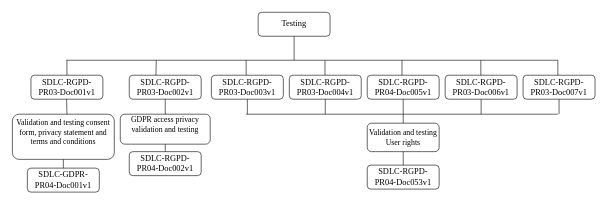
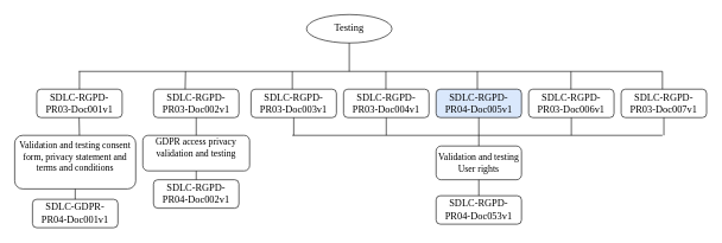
  <mxCell id="0" />
  <mxCell id="1" parent="0" />
- <mxCell id="2" value="Testing" style="rounded=1;whiteSpace=wrap;html=1;fontSize=14;glass=0;strokeWidth=1;shadow=0;fontFamily=Verdana;" parent="1" vertex="1"><mxGeometry x="430" y="20" width="120" height="40" as="geometry" /></mxCell>
+ <mxCell id="2" value="Testing" style="ellipse;whiteSpace=wrap;html=1;fontSize=14;glass=0;strokeWidth=1;shadow=0;fontFamily=Verdana;" parent="1" vertex="1"><mxGeometry x="430" y="20" width="120" height="40" as="geometry" /></mxCell>
  <mxCell id="3" value="&lt;p class=&quot;MsoNormal&quot; align=&quot;center&quot; style=&quot;font-size: 13px;&quot;&gt;Validation and testing consent form, privacy statement and terms and conditions&lt;/p&gt;&lt;div style=&quot;font-size: 13px;&quot;&gt;&lt;br style=&quot;font-size: 13px;&quot;&gt;&lt;/div&gt;" style="rounded=1;whiteSpace=wrap;html=1;fontSize=13;glass=0;strokeWidth=1;shadow=0;fontFamily=Verdana;" parent="1" vertex="1"><mxGeometry x="20" y="190" width="170" height="75.38" as="geometry" /></mxCell>
  <mxCell id="4" value="" style="endArrow=none;html=1;fontFamily=Verdana;fontSize=14;" parent="1" edge="1"><mxGeometry width="50" height="50" relative="1" as="geometry"><mxPoint x="110" y="100" as="sourcePoint" /><mxPoint x="930" y="100" as="targetPoint" /></mxGeometry></mxCell>
  <mxCell id="5" value="SDLC-RGPD-PR03-Doc002v1" style="rounded=1;whiteSpace=wrap;html=1;fontSize=14;glass=0;strokeWidth=1;shadow=0;fontFamily=Verdana;" parent="1" vertex="1"><mxGeometry x="215" y="125" width="120" height="40" as="geometry" /></mxCell>
  <mxCell id="6" value="SDLC-RGPD-PR03-Doc001v1" style="rounded=1;whiteSpace=wrap;html=1;fontSize=14;glass=0;strokeWidth=1;shadow=0;fontFamily=Verdana;" parent="1" vertex="1"><mxGeometry x="51" y="125" width="120" height="40" as="geometry" /></mxCell>
  <mxCell id="7" value="" style="endArrow=none;html=1;entryX=0.5;entryY=0;entryDx=0;entryDy=0;fontFamily=Verdana;fontSize=14;" parent="1" target="6" edge="1"><mxGeometry width="50" height="50" relative="1" as="geometry"><mxPoint x="111" y="100" as="sourcePoint" /><mxPoint x="-209" y="130" as="targetPoint" /></mxGeometry></mxCell>
  <mxCell id="8" value="" style="endArrow=none;html=1;entryX=0.5;entryY=0;entryDx=0;entryDy=0;fontFamily=Verdana;fontSize=14;" parent="1" edge="1"><mxGeometry width="50" height="50" relative="1" as="geometry"><mxPoint x="260" y="100" as="sourcePoint" /><mxPoint x="259.5" y="125" as="targetPoint" /></mxGeometry></mxCell>
  <mxCell id="9" value="" style="endArrow=none;html=1;fontFamily=Verdana;fontSize=14;" parent="1" edge="1"><mxGeometry width="50" height="50" relative="1" as="geometry"><mxPoint x="410" y="130" as="sourcePoint" /><mxPoint x="410" y="100" as="targetPoint" /></mxGeometry></mxCell>
  <mxCell id="10" value="SDLC-RGPD-PR03-Doc003v1" style="rounded=1;whiteSpace=wrap;html=1;fontSize=14;glass=0;strokeWidth=1;shadow=0;fontFamily=Verdana;" parent="1" vertex="1"><mxGeometry x="352" y="125" width="120" height="40" as="geometry" /></mxCell>
  <mxCell id="11" value="" style="endArrow=none;html=1;entryX=0.5;entryY=1;entryDx=0;entryDy=0;fontFamily=Verdana;fontSize=14;" parent="1" edge="1"><mxGeometry width="50" height="50" relative="1" as="geometry"><mxPoint x="541.5" y="140" as="sourcePoint" /><mxPoint x="541.5" y="100" as="targetPoint" /></mxGeometry></mxCell>
  <mxCell id="12" value="SDLC-RGPD-PR03-Doc004v1" style="rounded=1;whiteSpace=wrap;html=1;fontSize=14;glass=0;strokeWidth=1;shadow=0;fontFamily=Verdana;" parent="1" vertex="1"><mxGeometry x="482" y="125" width="120" height="40" as="geometry" /></mxCell>
  <mxCell id="13" value="" style="endArrow=none;html=1;entryX=0.5;entryY=1;entryDx=0;entryDy=0;fontFamily=Verdana;fontSize=14;" parent="1" edge="1"><mxGeometry width="50" height="50" relative="1" as="geometry"><mxPoint x="670" y="140" as="sourcePoint" /><mxPoint x="670" y="100" as="targetPoint" /></mxGeometry></mxCell>
- <mxCell id="14" value="SDLC-RGPD-PR04-Doc005v1" style="rounded=1;whiteSpace=wrap;html=1;fontSize=14;glass=0;strokeWidth=1;shadow=0;fontFamily=Verdana;" parent="1" vertex="1"><mxGeometry x="612" y="125" width="120" height="40" as="geometry" /></mxCell>
+ <mxCell id="14" value="SDLC-RGPD-PR04-Doc005v1" style="rounded=1;whiteSpace=wrap;html=1;fontSize=14;glass=0;strokeWidth=1;shadow=0;fontFamily=Verdana;fillColor=#dae8fc;" parent="1" vertex="1"><mxGeometry x="612" y="125" width="120" height="40" as="geometry" /></mxCell>
  <mxCell id="15" value="" style="endArrow=none;html=1;entryX=0.5;entryY=1;entryDx=0;entryDy=0;fontFamily=Verdana;fontSize=14;" parent="1" edge="1"><mxGeometry width="50" height="50" relative="1" as="geometry"><mxPoint x="801.5" y="140" as="sourcePoint" /><mxPoint x="801.5" y="100" as="targetPoint" /></mxGeometry></mxCell>
  <mxCell id="16" value="SDLC-RGPD-PR03-Doc006v1" style="rounded=1;whiteSpace=wrap;html=1;fontSize=14;glass=0;strokeWidth=1;shadow=0;fontFamily=Verdana;" parent="1" vertex="1"><mxGeometry x="742" y="125" width="120" height="40" as="geometry" /></mxCell>
  <mxCell id="17" value="" style="endArrow=none;html=1;entryX=0.5;entryY=1;entryDx=0;entryDy=0;fontFamily=Verdana;fontSize=14;" parent="1" edge="1"><mxGeometry width="50" height="50" relative="1" as="geometry"><mxPoint x="930" y="140" as="sourcePoint" /><mxPoint x="930" y="100" as="targetPoint" /></mxGeometry></mxCell>
  <mxCell id="18" value="SDLC-RGPD-PR03-Doc007v1" style="rounded=1;whiteSpace=wrap;html=1;fontSize=14;glass=0;strokeWidth=1;shadow=0;fontFamily=Verdana;" parent="1" vertex="1"><mxGeometry x="872" y="125" width="120" height="40" as="geometry" /></mxCell>
  <mxCell id="19" value="" style="endArrow=none;html=1;exitX=0.5;exitY=1;exitDx=0;exitDy=0;fontFamily=Verdana;fontSize=14;" parent="1" source="2" edge="1"><mxGeometry width="50" height="50" relative="1" as="geometry"><mxPoint x="410" y="110" as="sourcePoint" /><mxPoint x="490" y="100" as="targetPoint" /></mxGeometry></mxCell>
  <mxCell id="20" value="&lt;p class=&quot;MsoNormal&quot; align=&quot;center&quot; style=&quot;font-size: 13px;&quot;&gt;&lt;span style=&quot;font-size: 13px;&quot;&gt;GDPR access privacy validation and&amp;nbsp;&lt;/span&gt;&lt;span style=&quot;font-size: 13px;&quot;&gt;testing&lt;/span&gt;&lt;/p&gt;&lt;div style=&quot;font-size: 13px;&quot;&gt;&lt;br style=&quot;font-size: 13px;&quot;&gt;&lt;/div&gt;" style="rounded=1;whiteSpace=wrap;html=1;fontSize=13;glass=0;strokeWidth=1;shadow=0;fontFamily=Verdana;" parent="1" vertex="1"><mxGeometry x="200" y="190" width="150" height="50" as="geometry" /></mxCell>
  <mxCell id="21" value="" style="endArrow=none;html=1;exitX=0.5;exitY=0;exitDx=0;exitDy=0;fontFamily=Verdana;fontSize=14;entryX=0.5;entryY=1;entryDx=0;entryDy=0;" parent="1" source="20" edge="1" target="5"><mxGeometry width="50" height="50" relative="1" as="geometry"><mxPoint x="260" y="180" as="sourcePoint" /><mxPoint x="259.5" y="165" as="targetPoint" /></mxGeometry></mxCell>
  <mxCell id="22" value="&lt;p class=&quot;MsoNormal&quot; align=&quot;center&quot; style=&quot;font-size: 13px;&quot;&gt;Validation and testing User rights&lt;br style=&quot;font-size: 13px;&quot;&gt;&lt;/p&gt;" style="rounded=1;whiteSpace=wrap;html=1;fontSize=13;glass=0;strokeWidth=1;shadow=0;fontFamily=Verdana;" parent="1" vertex="1"><mxGeometry x="612" y="205" width="120" height="47.5" as="geometry" /></mxCell>
  <mxCell id="23" value="SDLC-RGPD-PR04-Doc002v1" style="rounded=1;whiteSpace=wrap;html=1;fontSize=14;glass=0;strokeWidth=1;shadow=0;fontFamily=Verdana;" parent="1" vertex="1"><mxGeometry x="215" y="252.5" width="120" height="40" as="geometry" /></mxCell>
  <mxCell id="24" value="" style="endArrow=none;html=1;entryX=0.5;entryY=0;entryDx=0;entryDy=0;fontFamily=Verdana;fontSize=14;exitX=0.5;exitY=1;exitDx=0;exitDy=0;" parent="1" target="23" edge="1" source="20"><mxGeometry width="50" height="50" relative="1" as="geometry"><mxPoint x="260" y="230" as="sourcePoint" /><mxPoint x="460" y="240" as="targetPoint" /></mxGeometry></mxCell>
  <mxCell id="25" value="SDLC-RGPD-PR04-Doc053v1" style="rounded=1;whiteSpace=wrap;html=1;fontSize=14;glass=0;strokeWidth=1;shadow=0;fontFamily=Verdana;" parent="1" vertex="1"><mxGeometry x="612" y="275" width="120" height="40" as="geometry" /></mxCell>
  <mxCell id="26" value="SDLC-GDPR-PR04-Doc001v1" style="rounded=1;whiteSpace=wrap;html=1;fontSize=14;glass=0;strokeWidth=1;shadow=0;fontFamily=Verdana;" parent="1" vertex="1"><mxGeometry x="45" y="280" width="120" height="40" as="geometry" /></mxCell>
  <mxCell id="27" value="" style="endArrow=none;html=1;entryX=0.5;entryY=0;entryDx=0;entryDy=0;exitX=0.5;exitY=1;exitDx=0;exitDy=0;fontFamily=Verdana;fontSize=14;" parent="1" source="3" target="26" edge="1"><mxGeometry width="50" height="50" relative="1" as="geometry"><mxPoint x="110" y="270" as="sourcePoint" /><mxPoint x="310" y="270" as="targetPoint" /></mxGeometry></mxCell>
  <mxCell id="28" value="" style="endArrow=none;html=1;entryX=0.5;entryY=1;entryDx=0;entryDy=0;fontFamily=Verdana;fontSize=14;" parent="1" source="25" target="22" edge="1"><mxGeometry width="50" height="50" relative="1" as="geometry"><mxPoint x="682" y="215" as="sourcePoint" /><mxPoint x="672" y="265" as="targetPoint" /><Array as="points" /></mxGeometry></mxCell>
  <mxCell id="29" value="" style="endArrow=none;html=1;exitX=0.5;exitY=0;exitDx=0;exitDy=0;fontFamily=Verdana;fontSize=14;" parent="1" source="22" edge="1"><mxGeometry width="50" height="50" relative="1" as="geometry"><mxPoint x="503" y="105" as="sourcePoint" /><mxPoint x="672" y="190" as="targetPoint" /></mxGeometry></mxCell>
  <mxCell id="30" value="" style="endArrow=none;html=1;entryX=0.5;entryY=1;entryDx=0;entryDy=0;exitX=0.5;exitY=0;exitDx=0;exitDy=0;fontFamily=Verdana;fontSize=14;" parent="1" edge="1"><mxGeometry width="50" height="50" relative="1" as="geometry"><mxPoint x="542" y="190" as="sourcePoint" /><mxPoint x="542" y="165" as="targetPoint" /></mxGeometry></mxCell>
  <mxCell id="31" value="" style="endArrow=none;html=1;entryX=0.5;entryY=1;entryDx=0;entryDy=0;exitX=0.5;exitY=0;exitDx=0;exitDy=0;fontFamily=Verdana;fontSize=14;" parent="1" edge="1"><mxGeometry width="50" height="50" relative="1" as="geometry"><mxPoint x="672" y="190" as="sourcePoint" /><mxPoint x="672" y="165" as="targetPoint" /></mxGeometry></mxCell>
  <mxCell id="32" value="" style="endArrow=none;html=1;entryX=0.5;entryY=1;entryDx=0;entryDy=0;exitX=0.5;exitY=0;exitDx=0;exitDy=0;fontFamily=Verdana;fontSize=14;" parent="1" edge="1"><mxGeometry width="50" height="50" relative="1" as="geometry"><mxPoint x="802" y="190" as="sourcePoint" /><mxPoint x="802" y="165" as="targetPoint" /></mxGeometry></mxCell>
  <mxCell id="33" value="" style="endArrow=none;html=1;entryX=0.5;entryY=1;entryDx=0;entryDy=0;exitX=0.5;exitY=0;exitDx=0;exitDy=0;fontFamily=Verdana;fontSize=14;" parent="1" edge="1"><mxGeometry width="50" height="50" relative="1" as="geometry"><mxPoint x="932" y="190" as="sourcePoint" /><mxPoint x="932" y="165" as="targetPoint" /></mxGeometry></mxCell>
  <mxCell id="34" value="" style="endArrow=none;html=1;exitX=0.5;exitY=0;exitDx=0;exitDy=0;fontFamily=Verdana;fontSize=14;" parent="1" edge="1"><mxGeometry width="50" height="50" relative="1" as="geometry"><mxPoint x="111" y="190" as="sourcePoint" /><mxPoint x="110.5" y="165" as="targetPoint" /></mxGeometry></mxCell>
  <mxCell id="35" value="" style="endArrow=none;html=1;entryX=0.5;entryY=1;entryDx=0;entryDy=0;fontFamily=Verdana;fontSize=14;" parent="1" target="10" edge="1"><mxGeometry width="50" height="50" relative="1" as="geometry"><mxPoint x="412" y="190" as="sourcePoint" /><mxPoint x="552" y="175" as="targetPoint" /></mxGeometry></mxCell>
  <mxCell id="36" value="" style="endArrow=none;html=1;fontFamily=Verdana;fontSize=14;" parent="1" edge="1"><mxGeometry width="50" height="50" relative="1" as="geometry"><mxPoint x="410" y="190" as="sourcePoint" /><mxPoint x="930" y="190" as="targetPoint" /></mxGeometry></mxCell>
